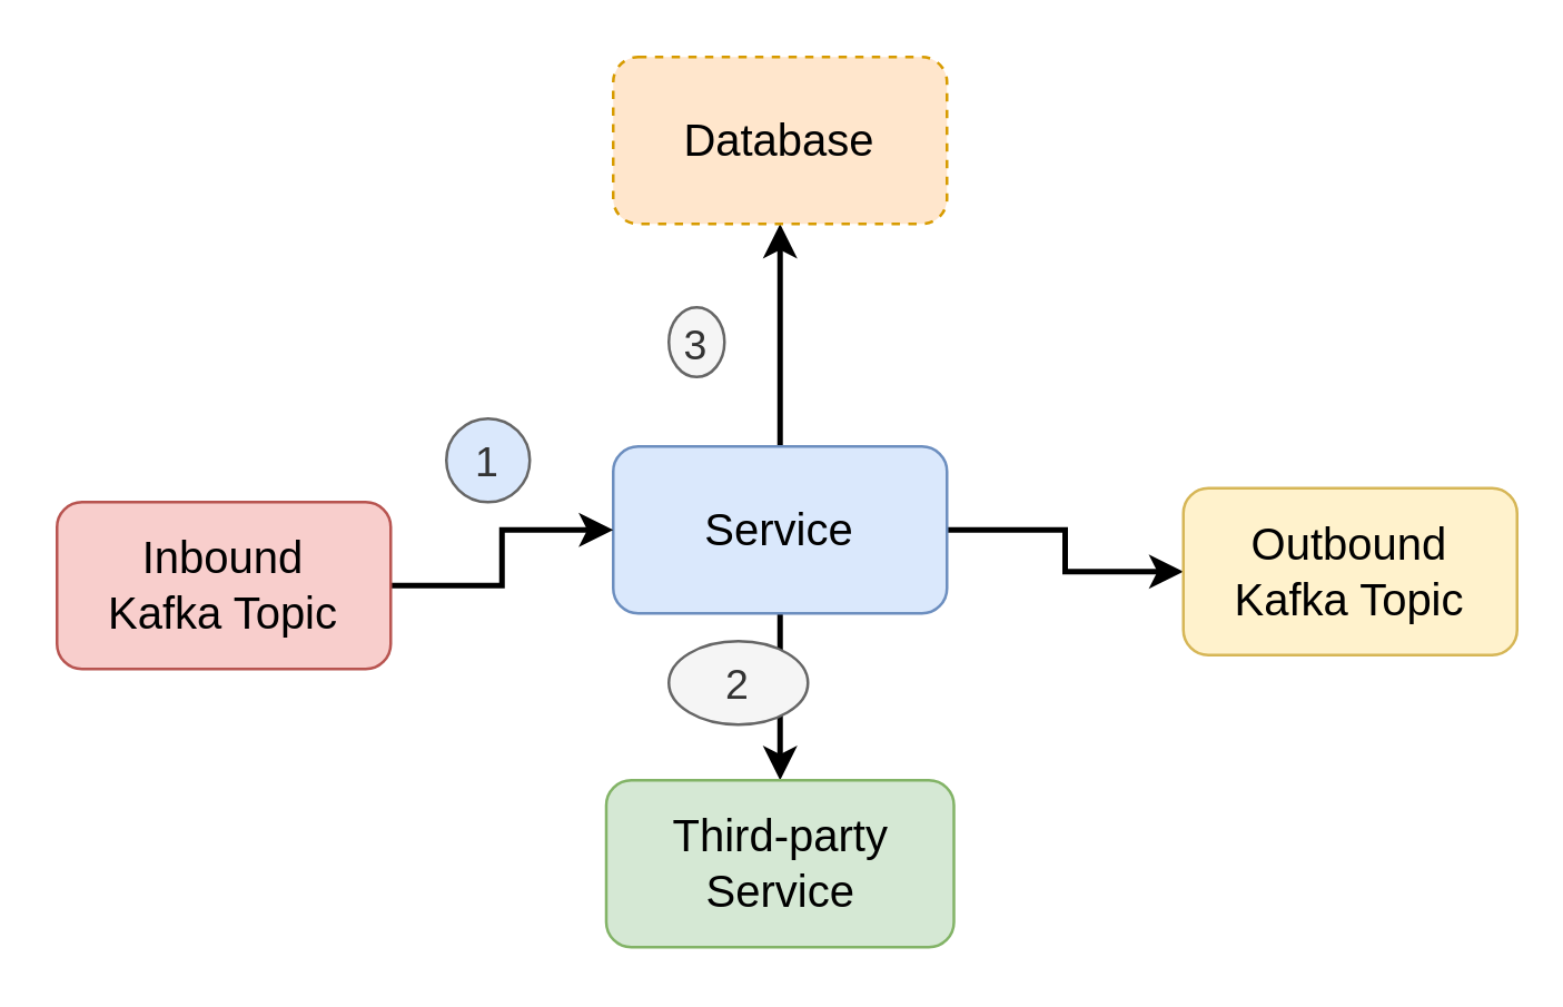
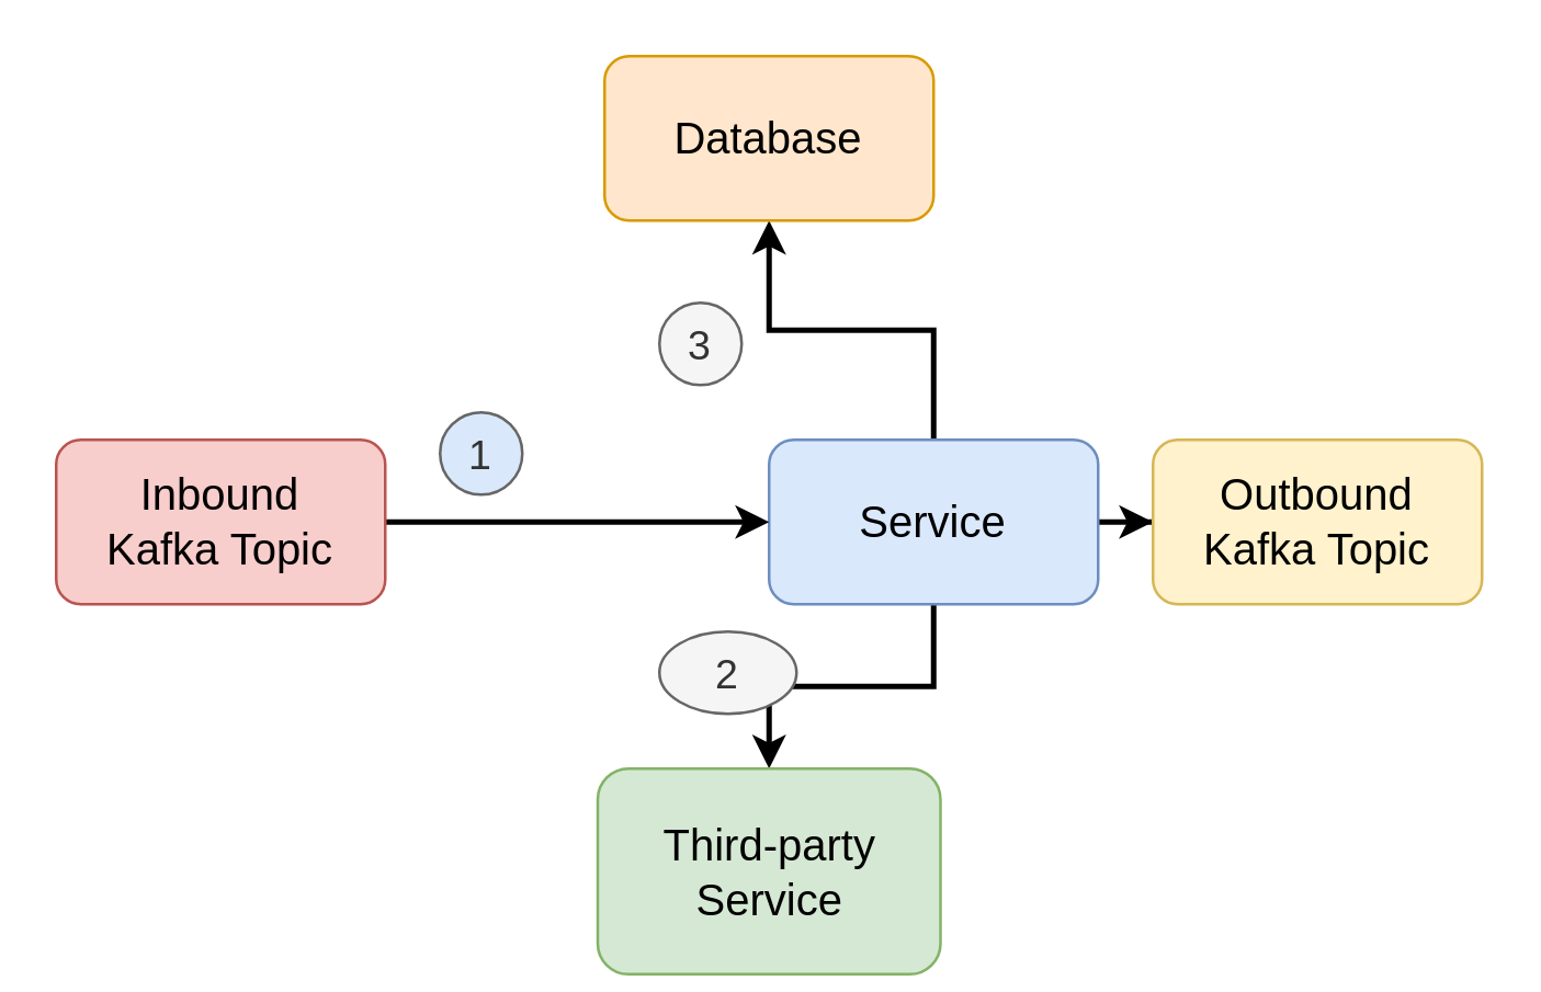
  <mxCell id="0" />
  <mxCell id="1" parent="0" />
  <mxCell id="2" style="edgeStyle=orthogonalEdgeStyle;rounded=0;orthogonalLoop=1;jettySize=auto;html=1;strokeWidth=2;" edge="1" parent="1" source="5" target="8"><mxGeometry relative="1" as="geometry" /></mxCell>
  <mxCell id="3" style="edgeStyle=orthogonalEdgeStyle;rounded=0;orthogonalLoop=1;jettySize=auto;html=1;entryX=0.5;entryY=1;entryDx=0;entryDy=0;strokeWidth=2;" edge="1" parent="1" source="5" target="9"><mxGeometry relative="1" as="geometry" /></mxCell>
  <mxCell id="4" style="edgeStyle=orthogonalEdgeStyle;rounded=0;orthogonalLoop=1;jettySize=auto;html=1;strokeWidth=2;" edge="1" parent="1" source="5" target="10"><mxGeometry relative="1" as="geometry" /></mxCell>
- <mxCell id="5" value="&lt;font style=&quot;font-size: 16px;&quot;&gt;Service&lt;/font&gt;" style="rounded=1;whiteSpace=wrap;html=1;fillColor=#dae8fc;strokeColor=#6c8ebf;" vertex="1" parent="1"><mxGeometry x="220" y="160" width="120" height="60" as="geometry" /></mxCell>
+ <mxCell id="5" value="&lt;font style=&quot;font-size: 16px;&quot;&gt;Service&lt;/font&gt;" style="rounded=1;whiteSpace=wrap;html=1;fillColor=#dae8fc;strokeColor=#6c8ebf;" vertex="1" parent="1"><mxGeometry x="280" y="160" width="120" height="60" as="geometry" /></mxCell>
  <mxCell id="6" style="edgeStyle=orthogonalEdgeStyle;rounded=0;orthogonalLoop=1;jettySize=auto;html=1;entryX=0;entryY=0.5;entryDx=0;entryDy=0;strokeWidth=2;" edge="1" parent="1" source="7" target="5"><mxGeometry relative="1" as="geometry" /></mxCell>
- <mxCell id="7" value="&lt;font style=&quot;font-size: 16px;&quot;&gt;Inbound&lt;br&gt;Kafka Topic&lt;br&gt;&lt;/font&gt;" style="rounded=1;whiteSpace=wrap;html=1;fillColor=#f8cecc;strokeColor=#b85450;" vertex="1" parent="1"><mxGeometry x="20" y="180" width="120" height="60" as="geometry" /></mxCell>
- <mxCell id="8" value="&lt;font style=&quot;font-size: 16px;&quot;&gt;Outbound&lt;br&gt;Kafka Topic&lt;br&gt;&lt;/font&gt;" style="rounded=1;whiteSpace=wrap;html=1;fillColor=#fff2cc;strokeColor=#d6b656;" vertex="1" parent="1"><mxGeometry x="425" y="175" width="120" height="60" as="geometry" /></mxCell>
- <mxCell id="9" value="&lt;font style=&quot;font-size: 16px;&quot;&gt;Database&lt;br&gt;&lt;/font&gt;" style="rounded=1;whiteSpace=wrap;html=1;fillColor=#ffe6cc;strokeColor=#d79b00;dashed=1;" vertex="1" parent="1"><mxGeometry x="220" y="20" width="120" height="60" as="geometry" /></mxCell>
- <mxCell id="10" value="&lt;font style=&quot;font-size: 16px;&quot;&gt;Third-party&lt;br&gt;Service&lt;br&gt;&lt;/font&gt;" style="rounded=1;whiteSpace=wrap;html=1;fillColor=#d5e8d4;strokeColor=#82b366;" vertex="1" parent="1"><mxGeometry x="217.5" y="280" width="125" height="60" as="geometry" /></mxCell>
+ <mxCell id="7" value="&lt;font style=&quot;font-size: 16px;&quot;&gt;Inbound&lt;br&gt;Kafka Topic&lt;br&gt;&lt;/font&gt;" style="rounded=1;whiteSpace=wrap;html=1;fillColor=#f8cecc;strokeColor=#b85450;" vertex="1" parent="1"><mxGeometry x="20" y="160" width="120" height="60" as="geometry" /></mxCell>
+ <mxCell id="8" value="&lt;font style=&quot;font-size: 16px;&quot;&gt;Outbound&lt;br&gt;Kafka Topic&lt;br&gt;&lt;/font&gt;" style="rounded=1;whiteSpace=wrap;html=1;fillColor=#fff2cc;strokeColor=#d6b656;" vertex="1" parent="1"><mxGeometry x="420" y="160" width="120" height="60" as="geometry" /></mxCell>
+ <mxCell id="9" value="&lt;font style=&quot;font-size: 16px;&quot;&gt;Database&lt;br&gt;&lt;/font&gt;" style="rounded=1;whiteSpace=wrap;html=1;fillColor=#ffe6cc;strokeColor=#d79b00;" vertex="1" parent="1"><mxGeometry x="220" y="20" width="120" height="60" as="geometry" /></mxCell>
+ <mxCell id="10" value="&lt;font style=&quot;font-size: 16px;&quot;&gt;Third-party&lt;br&gt;Service&lt;br&gt;&lt;/font&gt;" style="rounded=1;whiteSpace=wrap;html=1;fillColor=#d5e8d4;strokeColor=#82b366;" vertex="1" parent="1"><mxGeometry x="217.5" y="280" width="125" height="75" as="geometry" /></mxCell>
  <mxCell id="11" value="&lt;font style=&quot;font-size: 15px;&quot;&gt;1&lt;/font&gt;" style="ellipse;whiteSpace=wrap;html=1;aspect=fixed;fillColor=#dae8fc;strokeColor=#666666;fontColor=#333333;" vertex="1" parent="1"><mxGeometry x="160" y="150" width="30" height="30" as="geometry" /></mxCell>
  <mxCell id="12" value="&lt;font style=&quot;font-size: 15px;&quot;&gt;2&lt;/font&gt;" style="ellipse;whiteSpace=wrap;html=1;aspect=fixed;fillColor=#f5f5f5;fontColor=#333333;strokeColor=#666666;" vertex="1" parent="1"><mxGeometry x="240" y="230" width="50" height="30" as="geometry" /></mxCell>
- <mxCell id="13" value="&lt;font style=&quot;font-size: 15px;&quot;&gt;3&lt;/font&gt;" style="ellipse;whiteSpace=wrap;html=1;aspect=fixed;fillColor=#f5f5f5;fontColor=#333333;strokeColor=#666666;" vertex="1" parent="1"><mxGeometry x="240" y="110" width="20" height="25" as="geometry" /></mxCell>
+ <mxCell id="13" value="&lt;font style=&quot;font-size: 15px;&quot;&gt;3&lt;/font&gt;" style="ellipse;whiteSpace=wrap;html=1;aspect=fixed;fillColor=#f5f5f5;fontColor=#333333;strokeColor=#666666;" vertex="1" parent="1"><mxGeometry x="240" y="110" width="30" height="30" as="geometry" /></mxCell>
